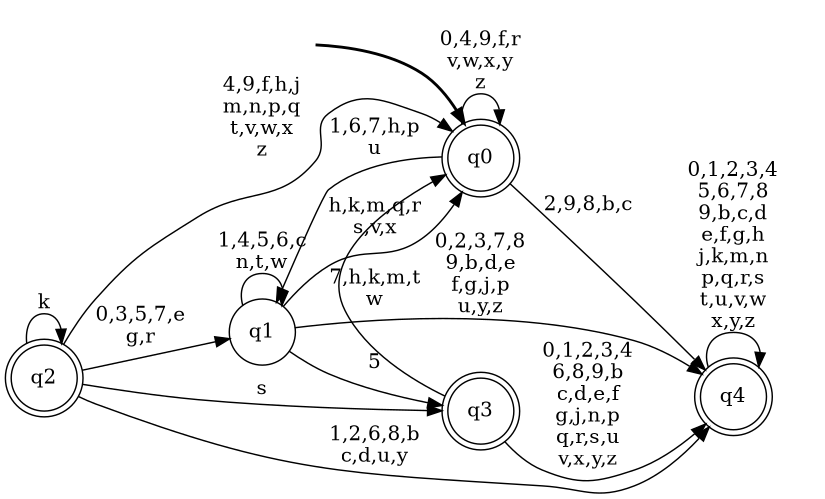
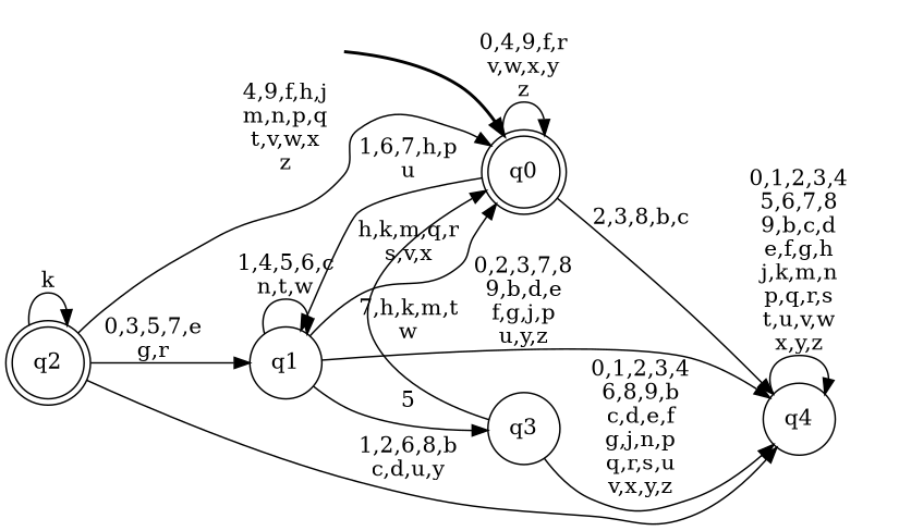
  digraph {
    rankdir=LR
    node [shape=doublecircle style="rounded,filled" color=black fillcolor=white]
    __start0 [height=0 shape=none style=invis width=0 color="" fillcolor=""]
    n2 [label=q0]
    n3 [label=q1 shape=circle style=filled]
-   n4 [label=q4 style=filled]
-   n5 [label=q3]
+   n4 [label=q4 shape=circle style=filled]
+   n5 [label=q3 shape=circle]
    n6 [label=q2]
    subgraph cluster_1 {
      nodesep=0.15
      ranksep=0.15
      style=invis
      __start0
      n2
    }
    __start0 -> n2 [penwidth=2]
    n2 -> n2 [label="0,4,9,f,r\nv,w,x,y\nz"]
    n2 -> n3 [label="1,6,7,h,p\nu"]
-   n2 -> n4 [label="2,9,8,b,c"]
+   n2 -> n4 [label="2,3,8,b,c"]
    n3 -> n2 [label="h,k,m,q,r\ns,v,x"]
    n3 -> n3 [label="1,4,5,6,c\nn,t,w"]
    n3 -> n4 [label="0,2,3,7,8\n9,b,d,e\nf,g,j,p\nu,y,z"]
    n3 -> n5 [label=5]
    n4 -> n4 [label="0,1,2,3,4\n5,6,7,8\n9,b,c,d\ne,f,g,h\nj,k,m,n\np,q,r,s\nt,u,v,w\nx,y,z"]
    n5 -> n2 [label="7,h,k,m,t\nw"]
    n5 -> n4 [label="0,1,2,3,4\n6,8,9,b\nc,d,e,f\ng,j,n,p\nq,r,s,u\nv,x,y,z"]
    n6 -> n2 [label="4,9,f,h,j\nm,n,p,q\nt,v,w,x\nz"]
    n6 -> n3 [label="0,3,5,7,e\ng,r"]
    n6 -> n4 [label="1,2,6,8,b\nc,d,u,y"]
-   n6 -> n5 [label=s]
    n6 -> n6 [label=k]
  }
